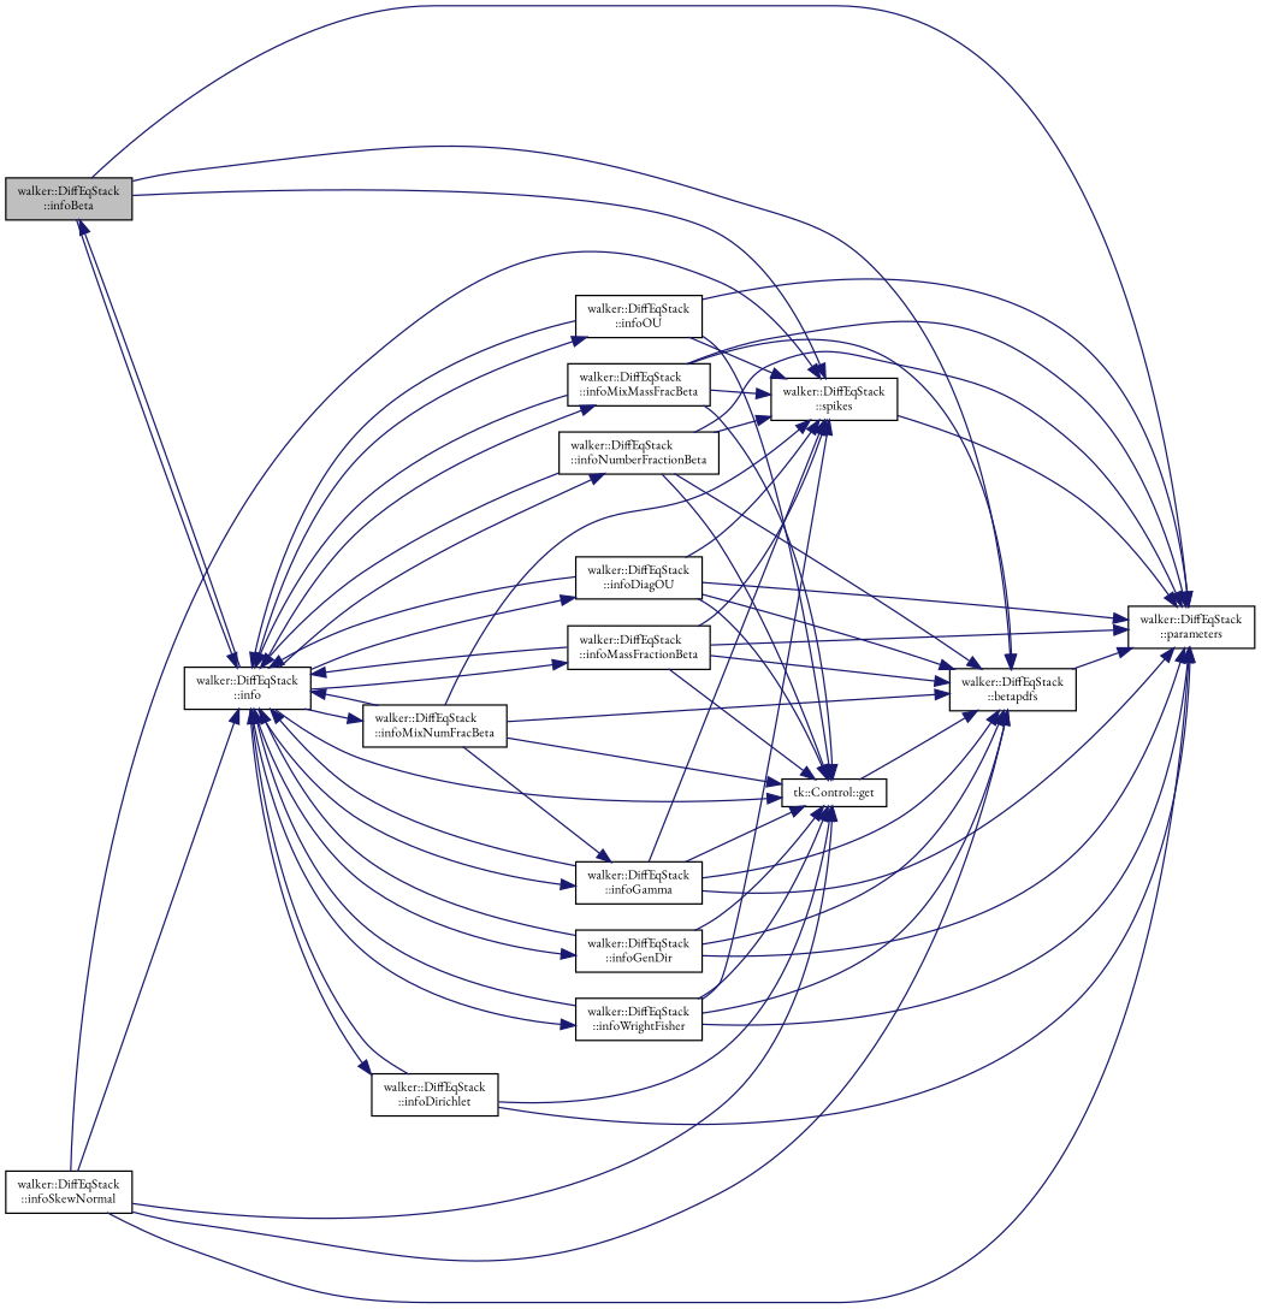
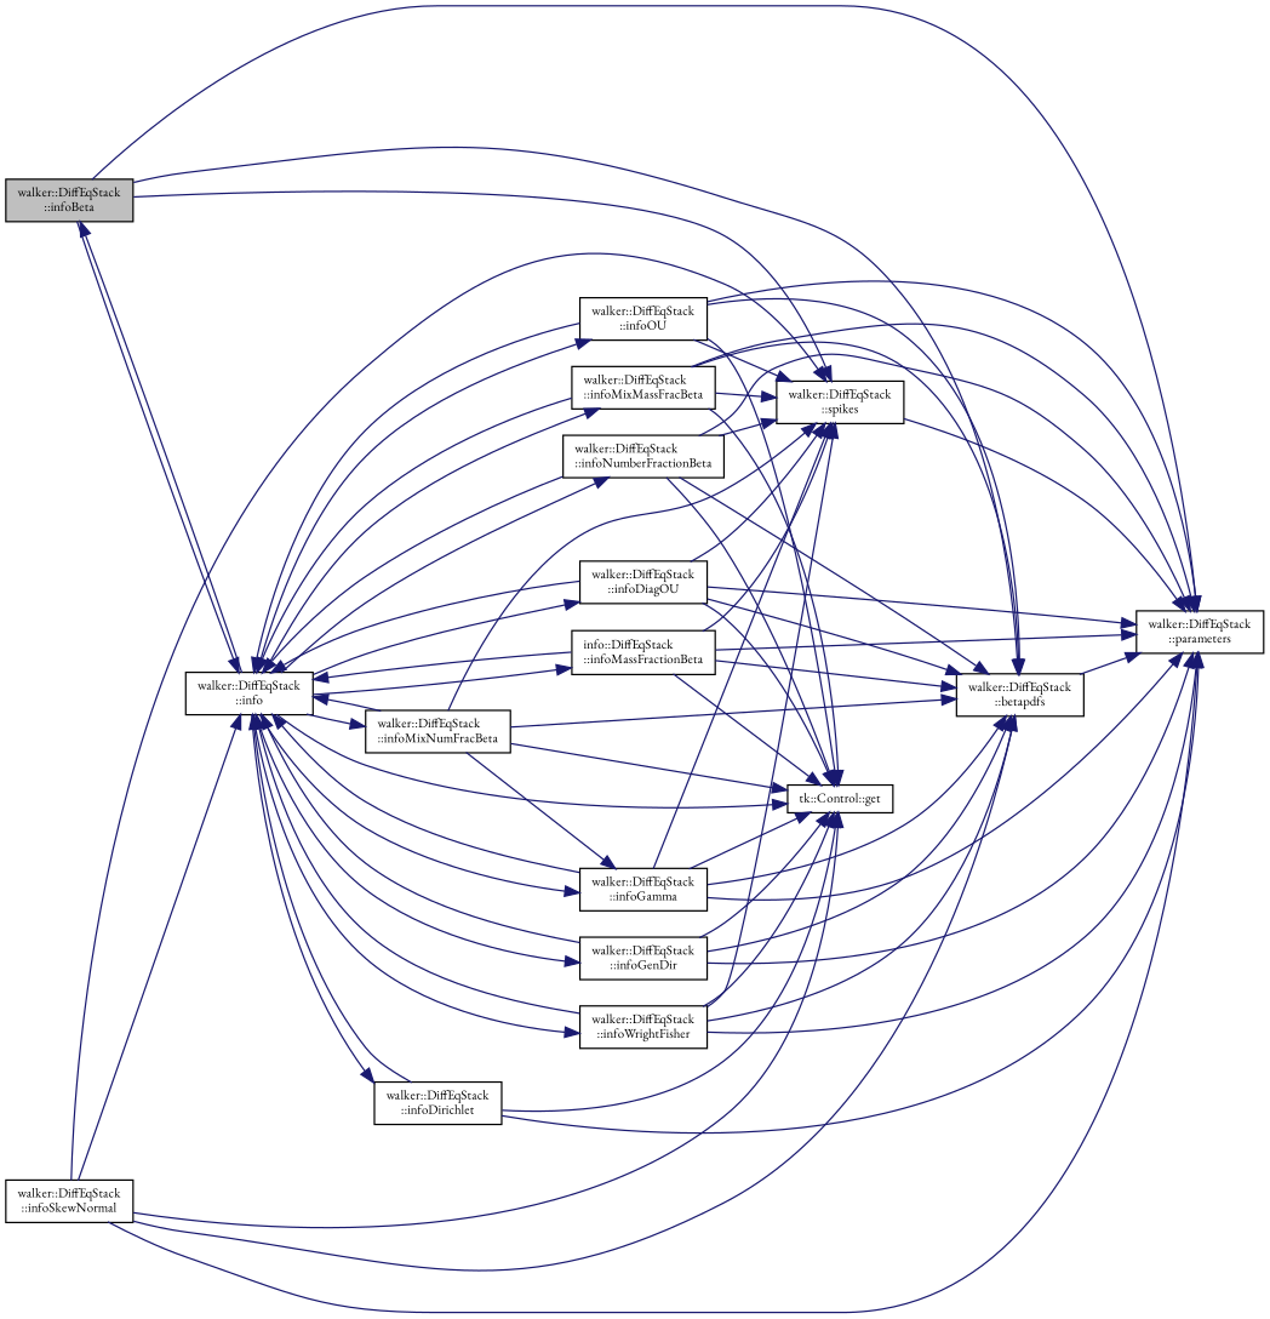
  digraph {
    fontname="EB Garamond"
    rankdir=LR
    node [color=black fontname="EB Garamond" fontsize=9 shape=record]
    edge [color=midnightblue fontname="EB Garamond" fontsize=9 labelfontname="sans-serif" labelfontsize=9 style=solid]
    n1 [fillcolor=grey75 fontcolor=black height=0.2 label="walker::DiffEqStack\l::infoBeta" style=filled width=0.4]
    n2 [height=0.2 label="walker::DiffEqStack\l::betapdfs" width=0.4]
    n3 [height=0.2 label="walker::DiffEqStack\l::parameters" width=0.4]
    n4 [height=0.2 label="walker::DiffEqStack\l::info" width=0.4]
    n5 [height=0.2 label="walker::DiffEqStack\l::spikes" width=0.4]
    n6 [height=0.2 label="tk::Control::get" width=0.4]
    n7 [height=0.2 label="walker::DiffEqStack\l::infoDiagOU" width=0.4]
    n8 [height=0.2 label="walker::DiffEqStack\l::infoDirichlet" width=0.4]
    n9 [height=0.2 label="walker::DiffEqStack\l::infoGamma" width=0.4]
    n10 [height=0.2 label="walker::DiffEqStack\l::infoGenDir" width=0.4]
-   n11 [height=0.2 label="walker::DiffEqStack\l::infoMassFractionBeta" width=0.4]
+   n11 [height=0.2 label="info::DiffEqStack\l::infoMassFractionBeta" width=0.4]
    n12 [height=0.2 label="walker::DiffEqStack\l::infoMixMassFracBeta" width=0.4]
    n13 [height=0.2 label="walker::DiffEqStack\l::infoMixNumFracBeta" width=0.4]
    n14 [height=0.2 label="walker::DiffEqStack\l::infoNumberFractionBeta" width=0.4]
    n15 [height=0.2 label="walker::DiffEqStack\l::infoOU" width=0.4]
    n16 [height=0.2 label="walker::DiffEqStack\l::infoWrightFisher" width=0.4]
    n17 [height=0.2 label="walker::DiffEqStack\l::infoSkewNormal" width=0.4]
    n1 -> n2
    n1 -> n3
    n1 -> n4
    n1 -> n5
    n2 -> n3
    n4 -> n1
    n4 -> n6
    n4 -> n7
    n4 -> n8
    n4 -> n9
    n4 -> n10
    n4 -> n11
    n4 -> n12
    n4 -> n13
    n4 -> n14
    n4 -> n15
    n4 -> n16
    n5 -> n3
    n7 -> n2
    n7 -> n3
    n7 -> n4
    n7 -> n5
    n7 -> n6
    n8 -> n3
    n8 -> n4
    n8 -> n6
    n9 -> n2
    n9 -> n3
    n9 -> n4
    n9 -> n5
    n9 -> n6
    n10 -> n2
    n10 -> n3
    n10 -> n4
    n10 -> n6
    n11 -> n2
    n11 -> n3
    n11 -> n4
    n11 -> n5
    n11 -> n6
    n12 -> n2
    n12 -> n3
    n12 -> n4
    n12 -> n5
    n12 -> n6
    n13 -> n2
    n13 -> n4
    n13 -> n5
    n13 -> n6
    n13 -> n9
    n14 -> n2
    n14 -> n3
    n14 -> n4
    n14 -> n5
    n14 -> n6
-   n6 -> n2
+   n15 -> n2
    n15 -> n3
    n15 -> n4
    n15 -> n5
    n15 -> n6
    n16 -> n2
    n16 -> n3
    n16 -> n4
    n16 -> n5
    n16 -> n6
    n17 -> n2
    n17 -> n3
    n17 -> n4
    n17 -> n5
    n17 -> n6
  }
